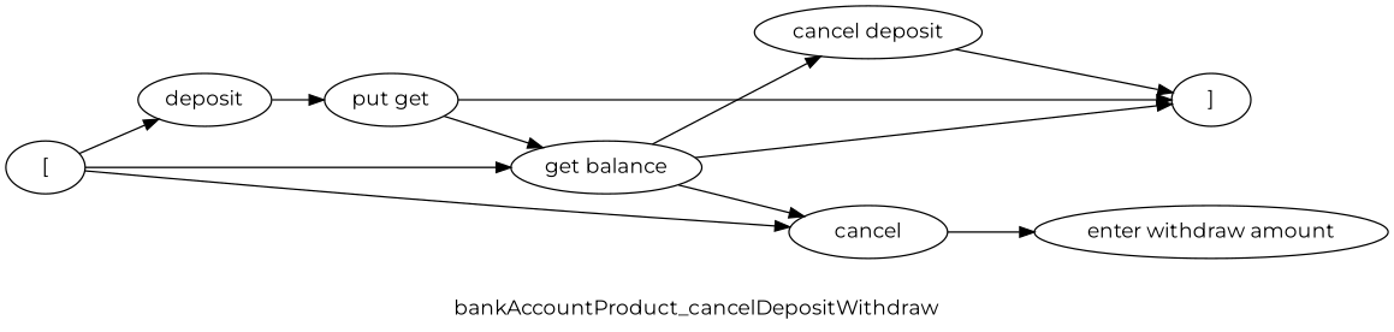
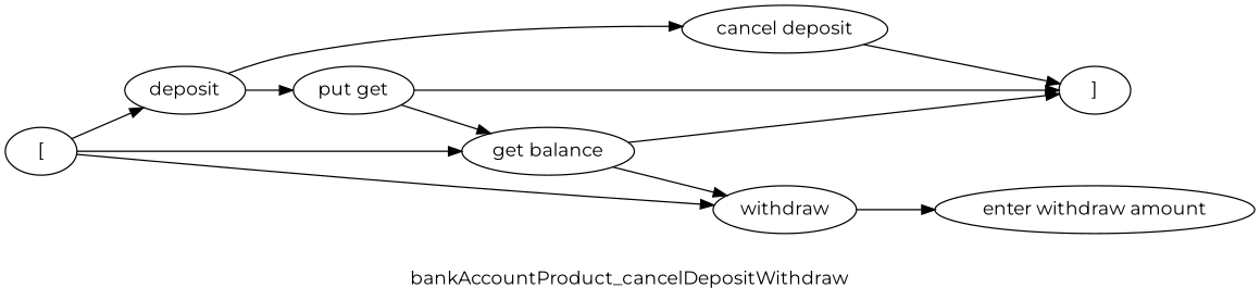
  digraph {
    fontname=Montserrat
    label=bankAccountProduct_cancelDepositWithdraw
    rankdir=LR
    node [fontname=Montserrat]
    edge [fontname=Montserrat]
    n1 [label="get balance"]
    n2 [label="]"]
-   n3 [label=cancel]
+   n3 [label=withdraw]
    n4 [label=deposit]
    n5 [label="put get"]
    n6 [label="cancel deposit"]
    n7 [label="enter withdraw amount"]
    n8 [label="["]
    n1 -> n2
    n1 -> n3
    n3 -> n7
    n4 -> n5
-   n1 -> n6
+   n4 -> n6
    n5 -> n1
    n5 -> n2
    n6 -> n2
    n8 -> n1
    n8 -> n3
    n8 -> n4
  }
